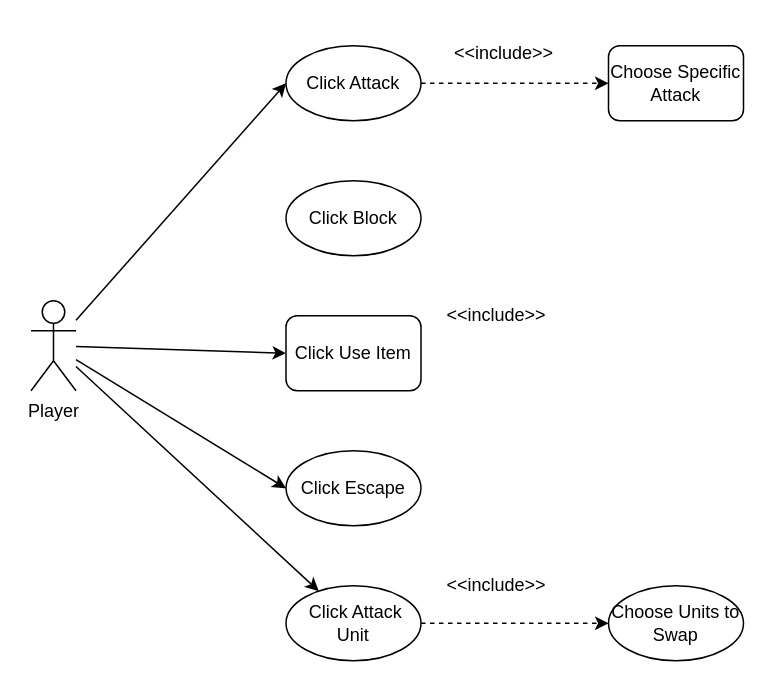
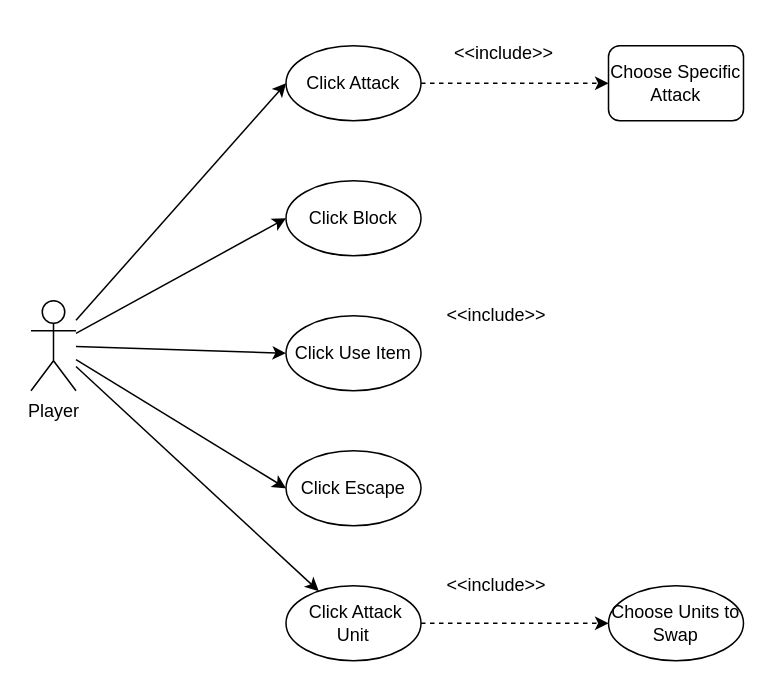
  <mxCell id="0" />
  <mxCell id="1" parent="0" />
  <mxCell id="2" value="Player" style="shape=umlActor;verticalLabelPosition=bottom;verticalAlign=top;html=1;outlineConnect=0;" vertex="1" parent="1"><mxGeometry x="20" y="200" width="30" height="60" as="geometry" /></mxCell>
  <mxCell id="3" value="Click Attack" style="ellipse;whiteSpace=wrap;html=1;" vertex="1" parent="1"><mxGeometry x="190" y="30" width="90" height="50" as="geometry" /></mxCell>
  <mxCell id="4" value="Click Block" style="ellipse;whiteSpace=wrap;html=1;" vertex="1" parent="1"><mxGeometry x="190" y="120" width="90" height="50" as="geometry" /></mxCell>
- <mxCell id="5" value="Click Use Item" style="whiteSpace=wrap;html=1;rounded=1;" vertex="1" parent="1"><mxGeometry x="190" y="210" width="90" height="50" as="geometry" /></mxCell>
+ <mxCell id="5" value="Click Use Item" style="ellipse;whiteSpace=wrap;html=1;" vertex="1" parent="1"><mxGeometry x="190" y="210" width="90" height="50" as="geometry" /></mxCell>
  <mxCell id="6" value="Click Escape" style="ellipse;whiteSpace=wrap;html=1;" vertex="1" parent="1"><mxGeometry x="190" y="300" width="90" height="50" as="geometry" /></mxCell>
  <mxCell id="7" value="" style="endArrow=classic;html=1;rounded=0;entryX=0;entryY=0.5;entryDx=0;entryDy=0;" edge="1" parent="1" source="2" target="3"><mxGeometry width="50" height="50" relative="1" as="geometry"><mxPoint x="60" y="170" as="sourcePoint" /><mxPoint x="110" y="120" as="targetPoint" /></mxGeometry></mxCell>
+ <mxCell id="8" value="" style="endArrow=classic;html=1;rounded=0;entryX=0;entryY=0.5;entryDx=0;entryDy=0;" edge="1" parent="1" source="2" target="4"><mxGeometry width="50" height="50" relative="1" as="geometry"><mxPoint x="120" y="280" as="sourcePoint" /><mxPoint x="170" y="230" as="targetPoint" /></mxGeometry></mxCell>
  <mxCell id="9" value="" style="endArrow=classic;html=1;rounded=0;entryX=0;entryY=0.5;entryDx=0;entryDy=0;" edge="1" parent="1" source="2" target="5"><mxGeometry width="50" height="50" relative="1" as="geometry"><mxPoint x="80" y="340" as="sourcePoint" /><mxPoint x="130" y="290" as="targetPoint" /></mxGeometry></mxCell>
  <mxCell id="10" value="" style="endArrow=classic;html=1;rounded=0;entryX=0;entryY=0.5;entryDx=0;entryDy=0;" edge="1" parent="1" source="2" target="6"><mxGeometry width="50" height="50" relative="1" as="geometry"><mxPoint x="90" y="330" as="sourcePoint" /><mxPoint x="140" y="280" as="targetPoint" /></mxGeometry></mxCell>
  <mxCell id="11" value="" style="endArrow=classic;html=1;rounded=0;" edge="1" parent="1" source="2" target="12"><mxGeometry width="50" height="50" relative="1" as="geometry"><mxPoint x="380" y="280" as="sourcePoint" /><mxPoint x="430" y="230" as="targetPoint" /></mxGeometry></mxCell>
  <mxCell id="12" value="&amp;nbsp;Click Attack Unit" style="ellipse;whiteSpace=wrap;html=1;" vertex="1" parent="1"><mxGeometry x="190" y="390" width="90" height="50" as="geometry" /></mxCell>
  <mxCell id="13" value="" style="edgeStyle=none;orthogonalLoop=1;jettySize=auto;html=1;rounded=0;dashed=1;exitX=1;exitY=0.5;exitDx=0;exitDy=0;entryX=0;entryY=0.5;entryDx=0;entryDy=0;" edge="1" parent="1" source="3" target="15"><mxGeometry width="80" relative="1" as="geometry"><mxPoint x="320.77" y="177.8" as="sourcePoint" /><mxPoint x="390" y="55" as="targetPoint" /><Array as="points" /></mxGeometry></mxCell>
  <mxCell id="14" value="&amp;lt;&amp;lt;include&amp;gt;&amp;gt;" style="text;html=1;align=center;verticalAlign=middle;resizable=0;points=[];autosize=1;strokeColor=none;fillColor=none;" vertex="1" parent="1"><mxGeometry x="290" y="20" width="90" height="30" as="geometry" /></mxCell>
  <mxCell id="15" value="Choose Specific Attack" style="whiteSpace=wrap;html=1;rounded=1;" vertex="1" parent="1"><mxGeometry x="405" y="30" width="90" height="50" as="geometry" /></mxCell>
  <mxCell id="16" value="" style="edgeStyle=none;orthogonalLoop=1;jettySize=auto;html=1;rounded=0;dashed=1;exitX=1;exitY=0.5;exitDx=0;exitDy=0;" edge="1" parent="1" source="12" target="17"><mxGeometry width="80" relative="1" as="geometry"><mxPoint x="340.77" y="197.8" as="sourcePoint" /><mxPoint x="380" y="410" as="targetPoint" /><Array as="points" /></mxGeometry></mxCell>
  <mxCell id="17" value="Choose Units to Swap" style="ellipse;whiteSpace=wrap;html=1;" vertex="1" parent="1"><mxGeometry x="405" y="390" width="90" height="50" as="geometry" /></mxCell>
  <mxCell id="18" value="&amp;lt;&amp;lt;include&amp;gt;&amp;gt;" style="text;html=1;align=center;verticalAlign=middle;resizable=0;points=[];autosize=1;strokeColor=none;fillColor=none;" vertex="1" parent="1"><mxGeometry x="285" y="195" width="90" height="30" as="geometry" /></mxCell>
  <mxCell id="19" value="&amp;lt;&amp;lt;include&amp;gt;&amp;gt;" style="text;html=1;align=center;verticalAlign=middle;resizable=0;points=[];autosize=1;strokeColor=none;fillColor=none;" vertex="1" parent="1"><mxGeometry x="285" y="375" width="90" height="30" as="geometry" /></mxCell>
